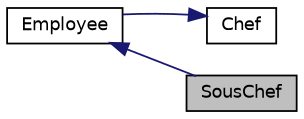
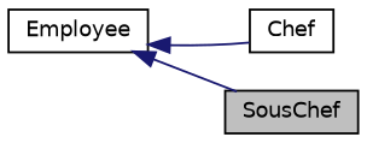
  digraph {
    rankdir=LR
    node [color=black fillcolor=white fontname=Helvetica fontsize=10 shape=record style=filled]
    edge [color=midnightblue dir=back fontname=Helvetica fontsize=10 labelfontname=Helvetica labelfontsize=10 style=solid]
    n1 [fillcolor=grey75 fontcolor=black height=0.2 label=SousChef width=0.4]
    n2 [height=0.2 label=Chef width=0.4]
    n3 [height=0.2 label=Employee width=0.4]
    n3 -> n1
-   n2 -> n3
+   n3 -> n2
  }
